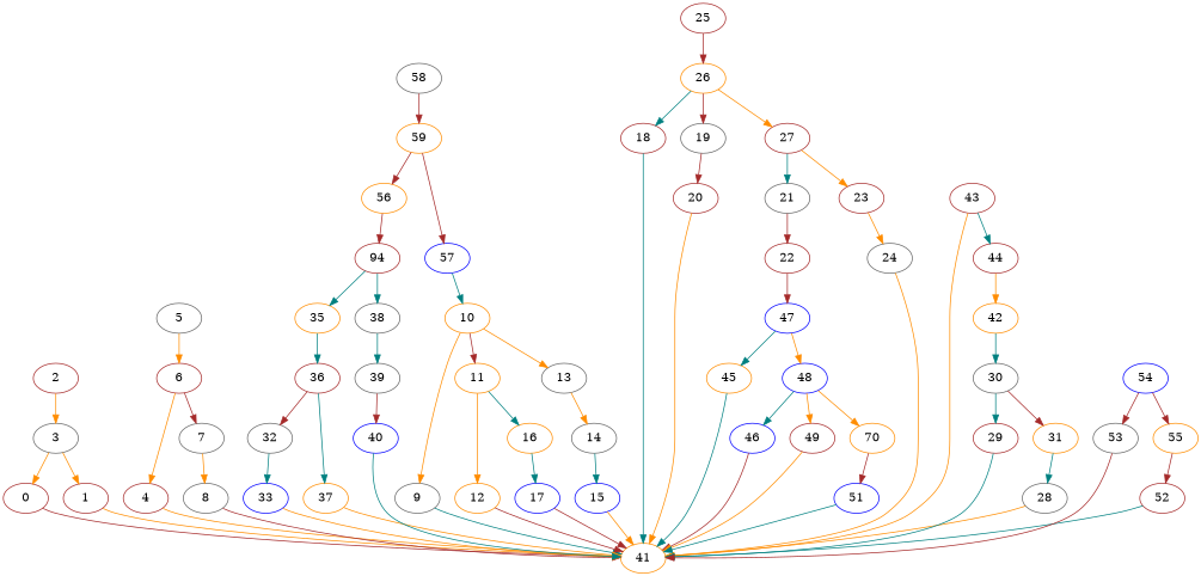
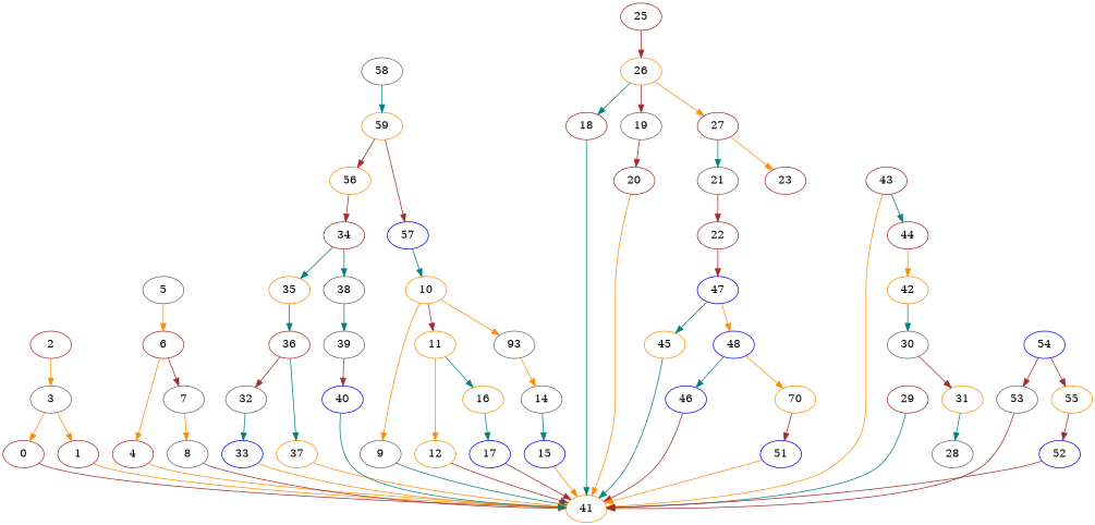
  strict digraph {
    node [color=brown exec=123]
    edge [color=darkorange comm=10]
    0 [exec=119]
    41 [color=darkorange exec=65]
    1 [exec=99]
    2 [exec=92]
    3 [color=gray40 exec=129]
    4 [exec=121]
    5 [color=gray40 exec=72]
    6 [exec=190]
    7 [color=gray40 exec=126]
    8 [color=gray40 exec=51]
    9 [color=gray40]
    10 [color=darkorange exec=160]
    11 [color=darkorange exec=165]
-   13 [color=gray40 exec=109]
+   13 [color=gray40 exec=109 label=93]
    12 [color=darkorange exec=91]
    16 [color=darkorange exec=61]
    14 [color=gray40 exec=128]
    17 [color=blue exec=70]
    15 [color=blue exec=116]
    18 [exec=170]
    19 [color=gray40 exec=137]
    20 [exec=87]
    21 [color=gray40 exec=100]
    22 [exec=67]
    47 [color=blue exec=124]
    45 [color=darkorange exec=81]
    48 [color=blue exec=154]
    23 [exec=155]
-   24 [color=gray40 exec=101]
    25 [exec=162]
    26 [color=darkorange exec=120]
    27 [exec=97]
    28 [color=gray40 exec=121]
    29 [exec=199]
    30 [color=gray40 exec=110]
    31 [color=darkorange exec=81]
    32 [color=gray40 exec=141]
    33 [color=blue exec=71]
    35 [color=darkorange exec=133]
-   34 [label=94]
+   34
    38 [color=gray40]
    36 [exec=54]
    39 [color=gray40 exec=132]
    37 [color=darkorange exec=132]
    40 [color=blue exec=89]
    42 [color=darkorange exec=64]
    43 [exec=93]
    44 [exec=88]
    46 [color=blue exec=185]
-   49 [exec=101]
    n51 [color=darkorange exec=172 label=70]
    51 [color=blue exec=101]
-   52 [exec=163]
+   52 [color=blue exec=163]
    53 [color=gray40 exec=113]
    54 [color=blue exec=159]
    55 [color=darkorange exec=105]
    56 [color=darkorange exec=82]
    57 [color=blue exec=118]
    58 [color=gray40 exec=65]
    59 [color=darkorange exec=92]
    0 -> 41 [color=brown comm=16]
    1 -> 41
    2 -> 3
    3 -> 0 [comm=9]
    3 -> 1 [comm=15]
    4 -> 41 [comm=20]
    5 -> 6 [comm=15]
    6 -> 4 [comm=13]
    6 -> 7 [color=brown comm=5]
    7 -> 8
    8 -> 41 [color=brown comm=5]
    9 -> 41 [color=teal comm=14]
    10 -> 9 [comm=8]
    10 -> 11 [color=brown comm=8]
    10 -> 13 [comm=20]
    11 -> 12 [comm=20]
    11 -> 16 [color=teal comm=7]
    13 -> 14 [comm=18]
    12 -> 41 [color=brown comm=12]
    16 -> 17 [color=teal comm=12]
    14 -> 15 [color=teal comm=14]
    17 -> 41 [color=brown]
    15 -> 41 [comm=16]
    18 -> 41 [color=teal comm=5]
    19 -> 20 [color=brown comm=6]
    20 -> 41 [comm=15]
    21 -> 22 [color=brown comm=19]
    22 -> 47 [color=brown comm=14]
    47 -> 45 [color=teal]
    47 -> 48
    45 -> 41 [color=teal comm=16]
    48 -> 46 [color=teal comm=7]
-   48 -> 49 [comm=20]
    48 -> n51 [comm=8]
-   23 -> 24 [comm=19]
-   24 -> 41 [comm=19]
    25 -> 26 [color=brown comm=17]
    26 -> 18 [color=teal comm=13]
    26 -> 19 [color=brown comm=16]
    26 -> 27 [comm=9]
    27 -> 21 [color=teal comm=15]
    27 -> 23 [comm=9]
-   28 -> 41 [comm=18]
    29 -> 41 [color=teal comm=7]
-   30 -> 29 [color=teal]
    30 -> 31 [color=brown comm=9]
    31 -> 28 [color=teal comm=14]
    32 -> 33 [color=teal comm=16]
    33 -> 41 [comm=11]
    35 -> 36 [color=teal comm=7]
    34 -> 35 [color=teal comm=16]
    34 -> 38 [color=teal comm=7]
    38 -> 39 [color=teal comm=16]
    36 -> 32 [color=brown]
    36 -> 37 [color=teal comm=17]
    39 -> 40 [color=brown comm=15]
    37 -> 41 [comm=15]
    40 -> 41 [color=teal]
    42 -> 30 [color=teal comm=14]
    43 -> 41 [comm=5]
    43 -> 44 [color=teal comm=5]
    44 -> 42 [comm=7]
    46 -> 41 [color=brown comm=8]
-   49 -> 41
    n51 -> 51 [color=brown comm=20]
-   51 -> 41 [color=teal comm=12]
-   52 -> 41 [color=teal comm=14]
+   51 -> 41 [comm=12]
+   52 -> 41 [color=brown comm=14]
    53 -> 41 [color=brown comm=17]
    54 -> 53 [color=brown comm=20]
    54 -> 55 [color=brown comm=12]
    55 -> 52 [color=brown comm=12]
    56 -> 34 [color=brown comm=14]
    57 -> 10 [color=teal comm=16]
-   58 -> 59 [color=brown comm=12]
+   58 -> 59 [color=teal comm=12]
    59 -> 56 [color=brown comm=15]
    59 -> 57 [color=brown comm=19]
  }
